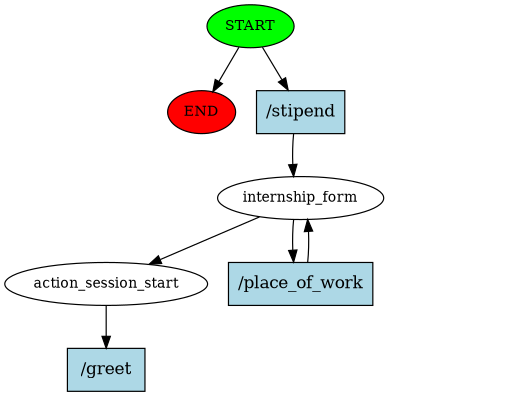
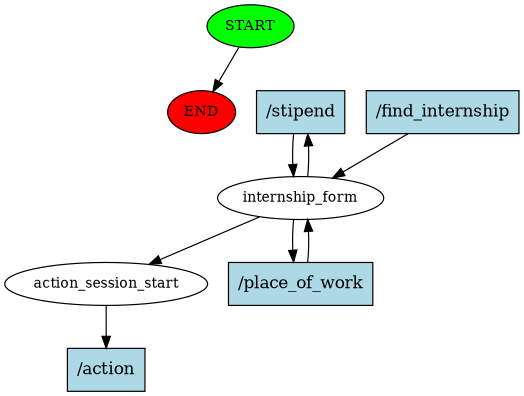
  digraph {
    node [fillcolor=lightblue style=filled]
    n1 [fillcolor=green fontsize=12 label=START]
    n2 [fillcolor=red fontsize=12 label=END]
    n3 [fontsize=12 label=action_session_start fillcolor="" style=""]
-   n4 [label="/greet" shape=rect]
+   n4 [label="/action" shape=rect]
+   n5 [label="/find_internship" shape=rect]
    n6 [fontsize=12 label=internship_form fillcolor="" style=""]
    n7 [label="/stipend" shape=rect]
    n8 [label="/place_of_work" shape=rect]
    n1 -> n2
    n3 -> n4
+   n5 -> n6
    n6 -> n3
-   n1 -> n7
+   n6 -> n7
    n6 -> n8
    n7 -> n6
    n8 -> n6
  }
